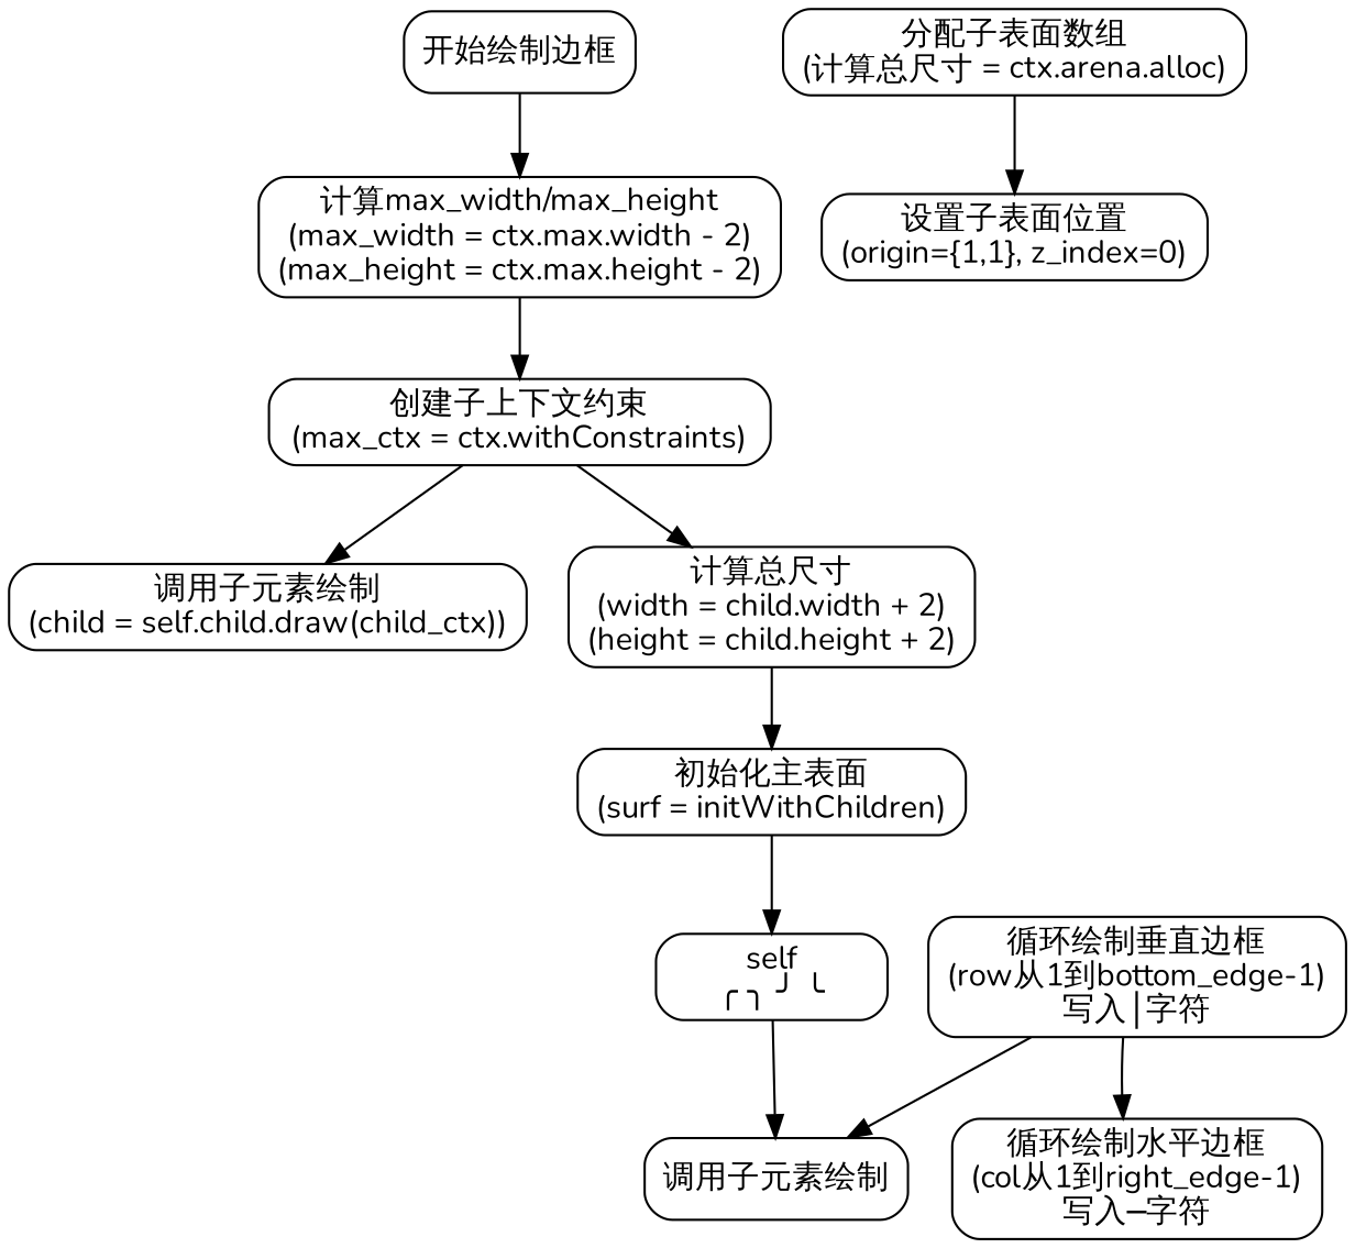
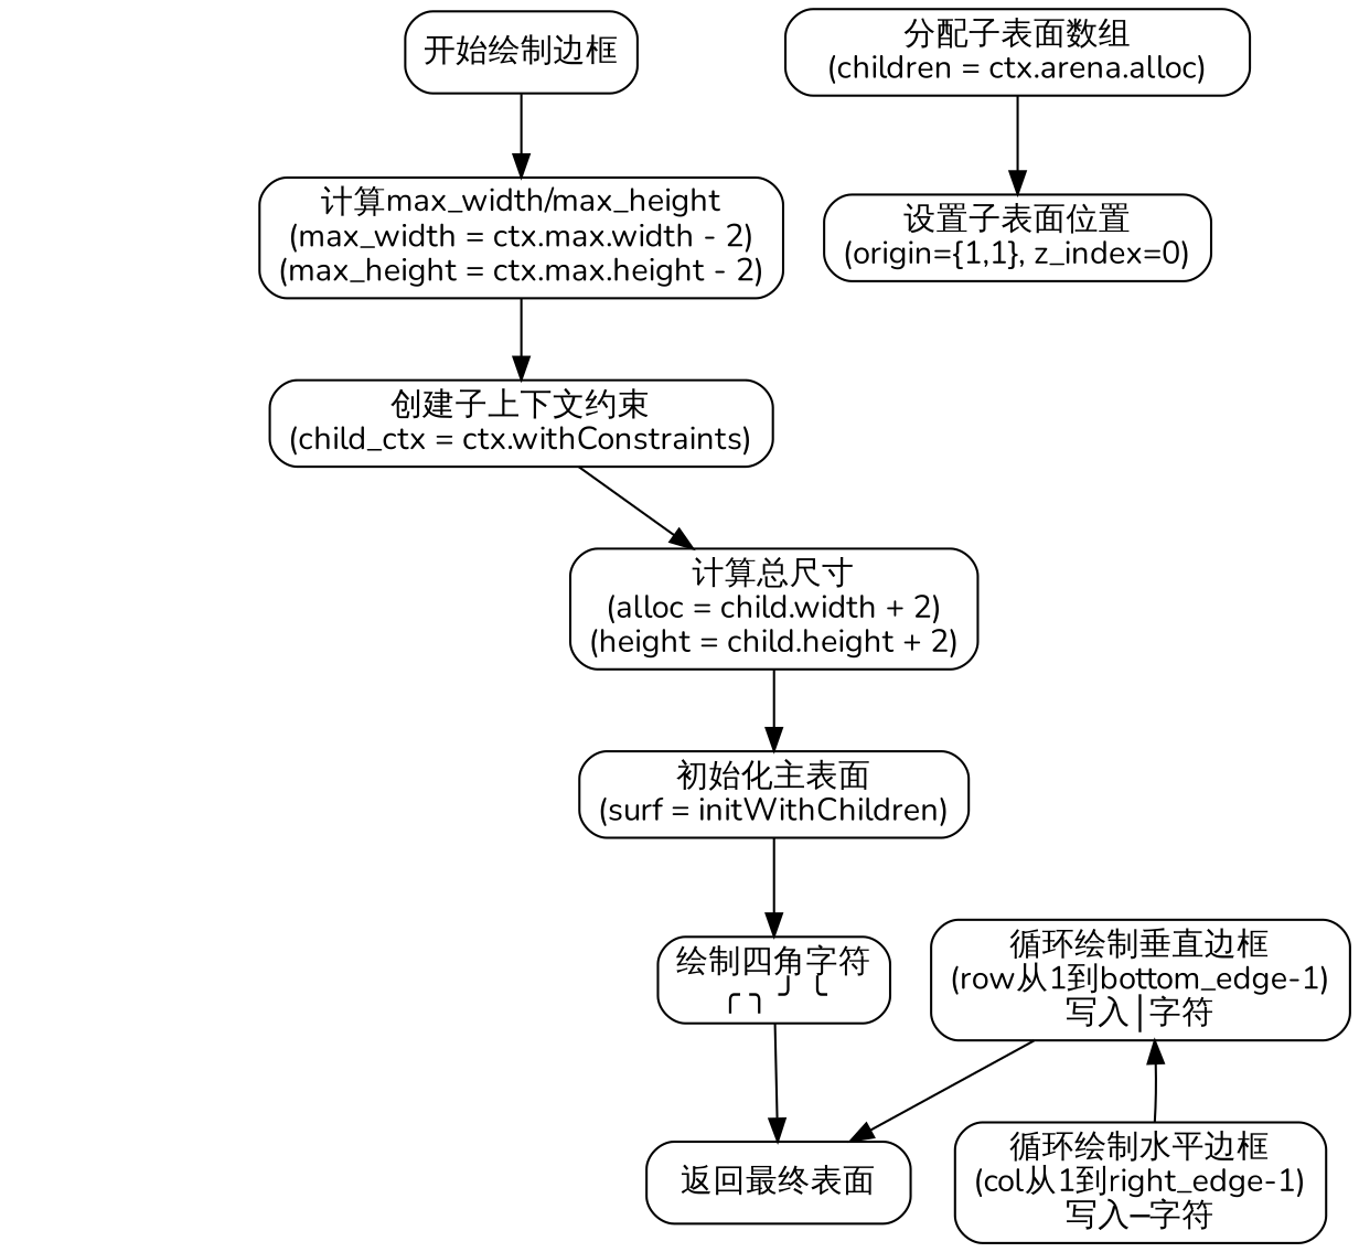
  digraph {
    fontname=Nunito
    node [fontname=Nunito shape=rectangle style=rounded]
    edge [fontname=Nunito]
    n1 [label="开始绘制边框"]
    n2 [label="计算max_width/max_height\n(max_width = ctx.max.width - 2)\n(max_height = ctx.max.height - 2)"]
-   n3 [label="创建子上下文约束\n(max_ctx = ctx.withConstraints)"]
-   n4 [label="调用子元素绘制\n(child = self.child.draw(child_ctx))"]
-   n5 [label="计算总尺寸\n(width = child.width + 2)\n(height = child.height + 2)"]
-   n6 [label="分配子表面数组\n(计算总尺寸 = ctx.arena.alloc)"]
+   n3 [label="创建子上下文约束\n(child_ctx = ctx.withConstraints)"]
+   n5 [label="计算总尺寸\n(alloc = child.width + 2)\n(height = child.height + 2)"]
+   n6 [label="分配子表面数组\n(children = ctx.arena.alloc)"]
    n7 [label="设置子表面位置\n(origin={1,1}, z_index=0)"]
    n8 [label="初始化主表面\n(surf = initWithChildren)"]
-   n9 [label="self\n╭ ╮ ╯ ╰"]
-   n10 [label="调用子元素绘制"]
+   n9 [label="绘制四角字符\n╭ ╮ ╯ ╰"]
+   n10 [label="返回最终表面"]
    n11 [label="循环绘制水平边框\n(col从1到right_edge-1)\n写入─字符"]
    n12 [label="循环绘制垂直边框\n(row从1到bottom_edge-1)\n写入│字符"]
    n1 -> n2
    n2 -> n3
-   n3 -> n4
    n3 -> n5
    n5 -> n8
    n6 -> n7
    n8 -> n9
    n9 -> n10
-   n12 -> n11
+   n11 -> n12
    n12 -> n10
  }
